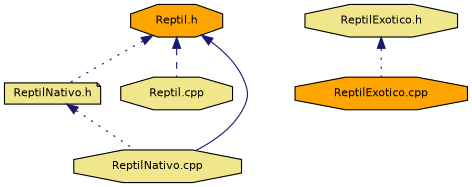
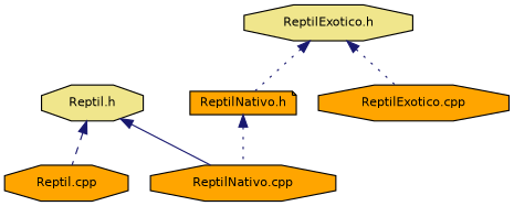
  digraph {
    node [color=black fillcolor=khaki fontname=Helvetica fontsize=10 shape=octagon style=filled]
    edge [color=midnightblue dir=back fontname=Helvetica fontsize=10 labelfontname=Helvetica labelfontsize=10 style=dotted]
-   n1 [fillcolor=orange fontcolor=black height=0.2 label="Reptil.h" width=0.4]
-   n2 [height=0.2 label="ReptilNativo.h" shape=note width=0.4]
-   n3 [height=0.2 label="Reptil.cpp" width=0.4]
-   n4 [height=0.2 label="ReptilNativo.cpp" width=0.4]
+   n1 [fontcolor=black height=0.2 label="Reptil.h" width=0.4]
+   n2 [fillcolor=orange height=0.2 label="ReptilNativo.h" shape=note width=0.4]
+   n3 [fillcolor=orange height=0.2 label="Reptil.cpp" width=0.4]
+   n4 [fillcolor=orange height=0.2 label="ReptilNativo.cpp" width=0.4]
    n5 [height=0.2 label="ReptilExotico.h" width=0.4]
    n6 [fillcolor=orange height=0.2 label="ReptilExotico.cpp" width=0.4]
-   n1 -> n2
+   n5 -> n2
    n1 -> n3 [style=dashed]
    n1 -> n4 [style=solid]
    n2 -> n4
    n5 -> n6
  }
